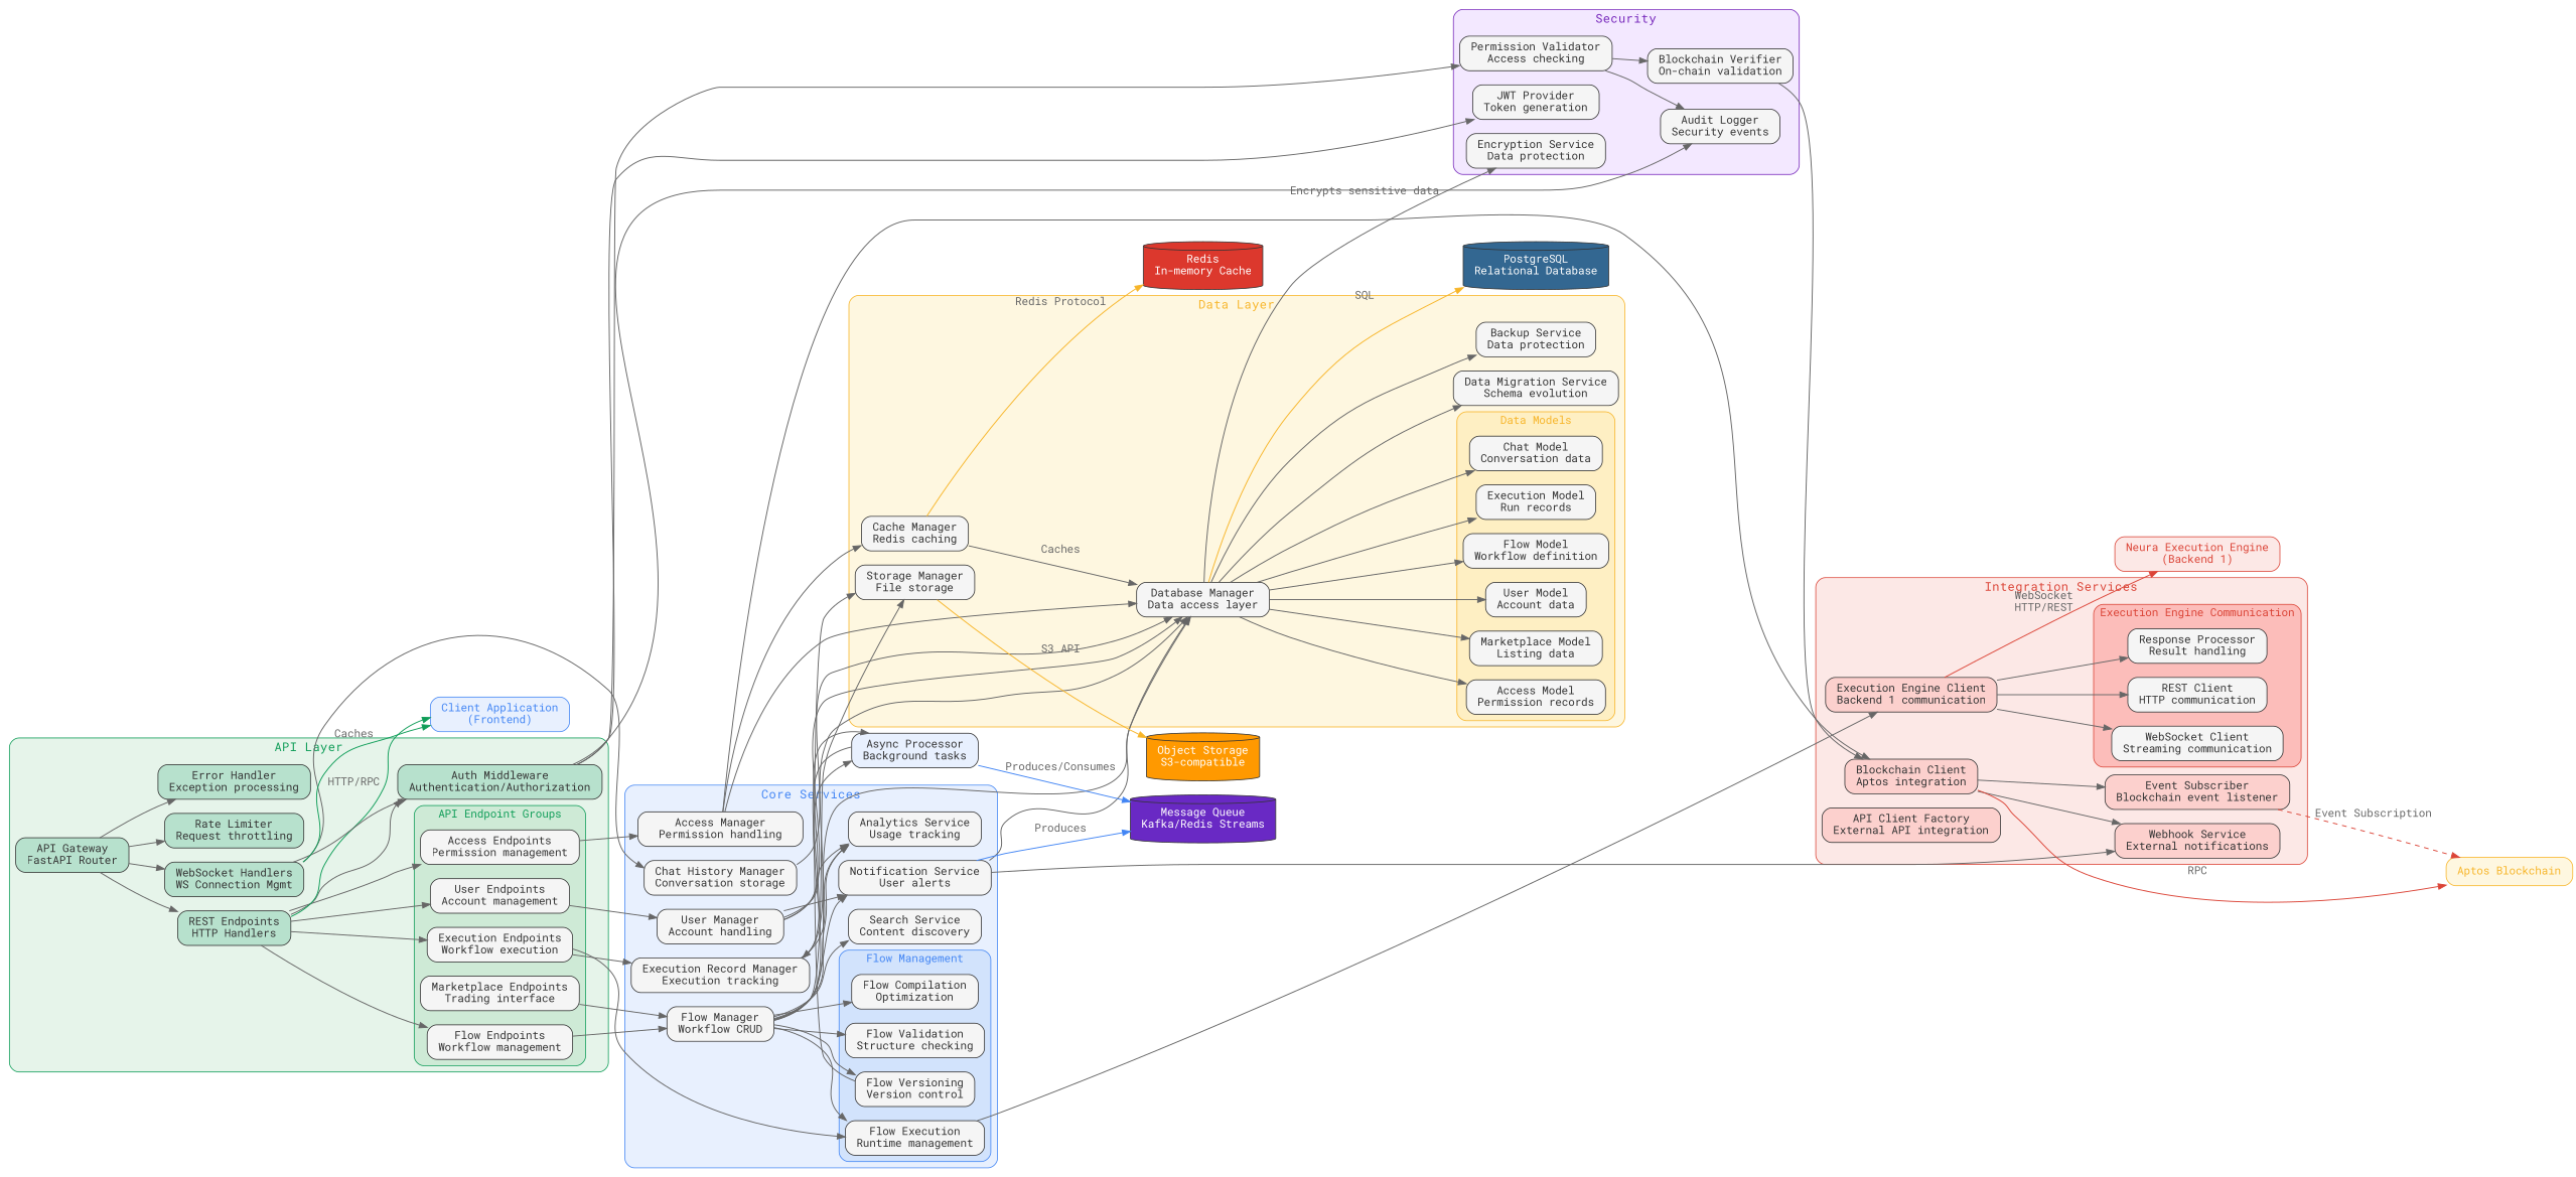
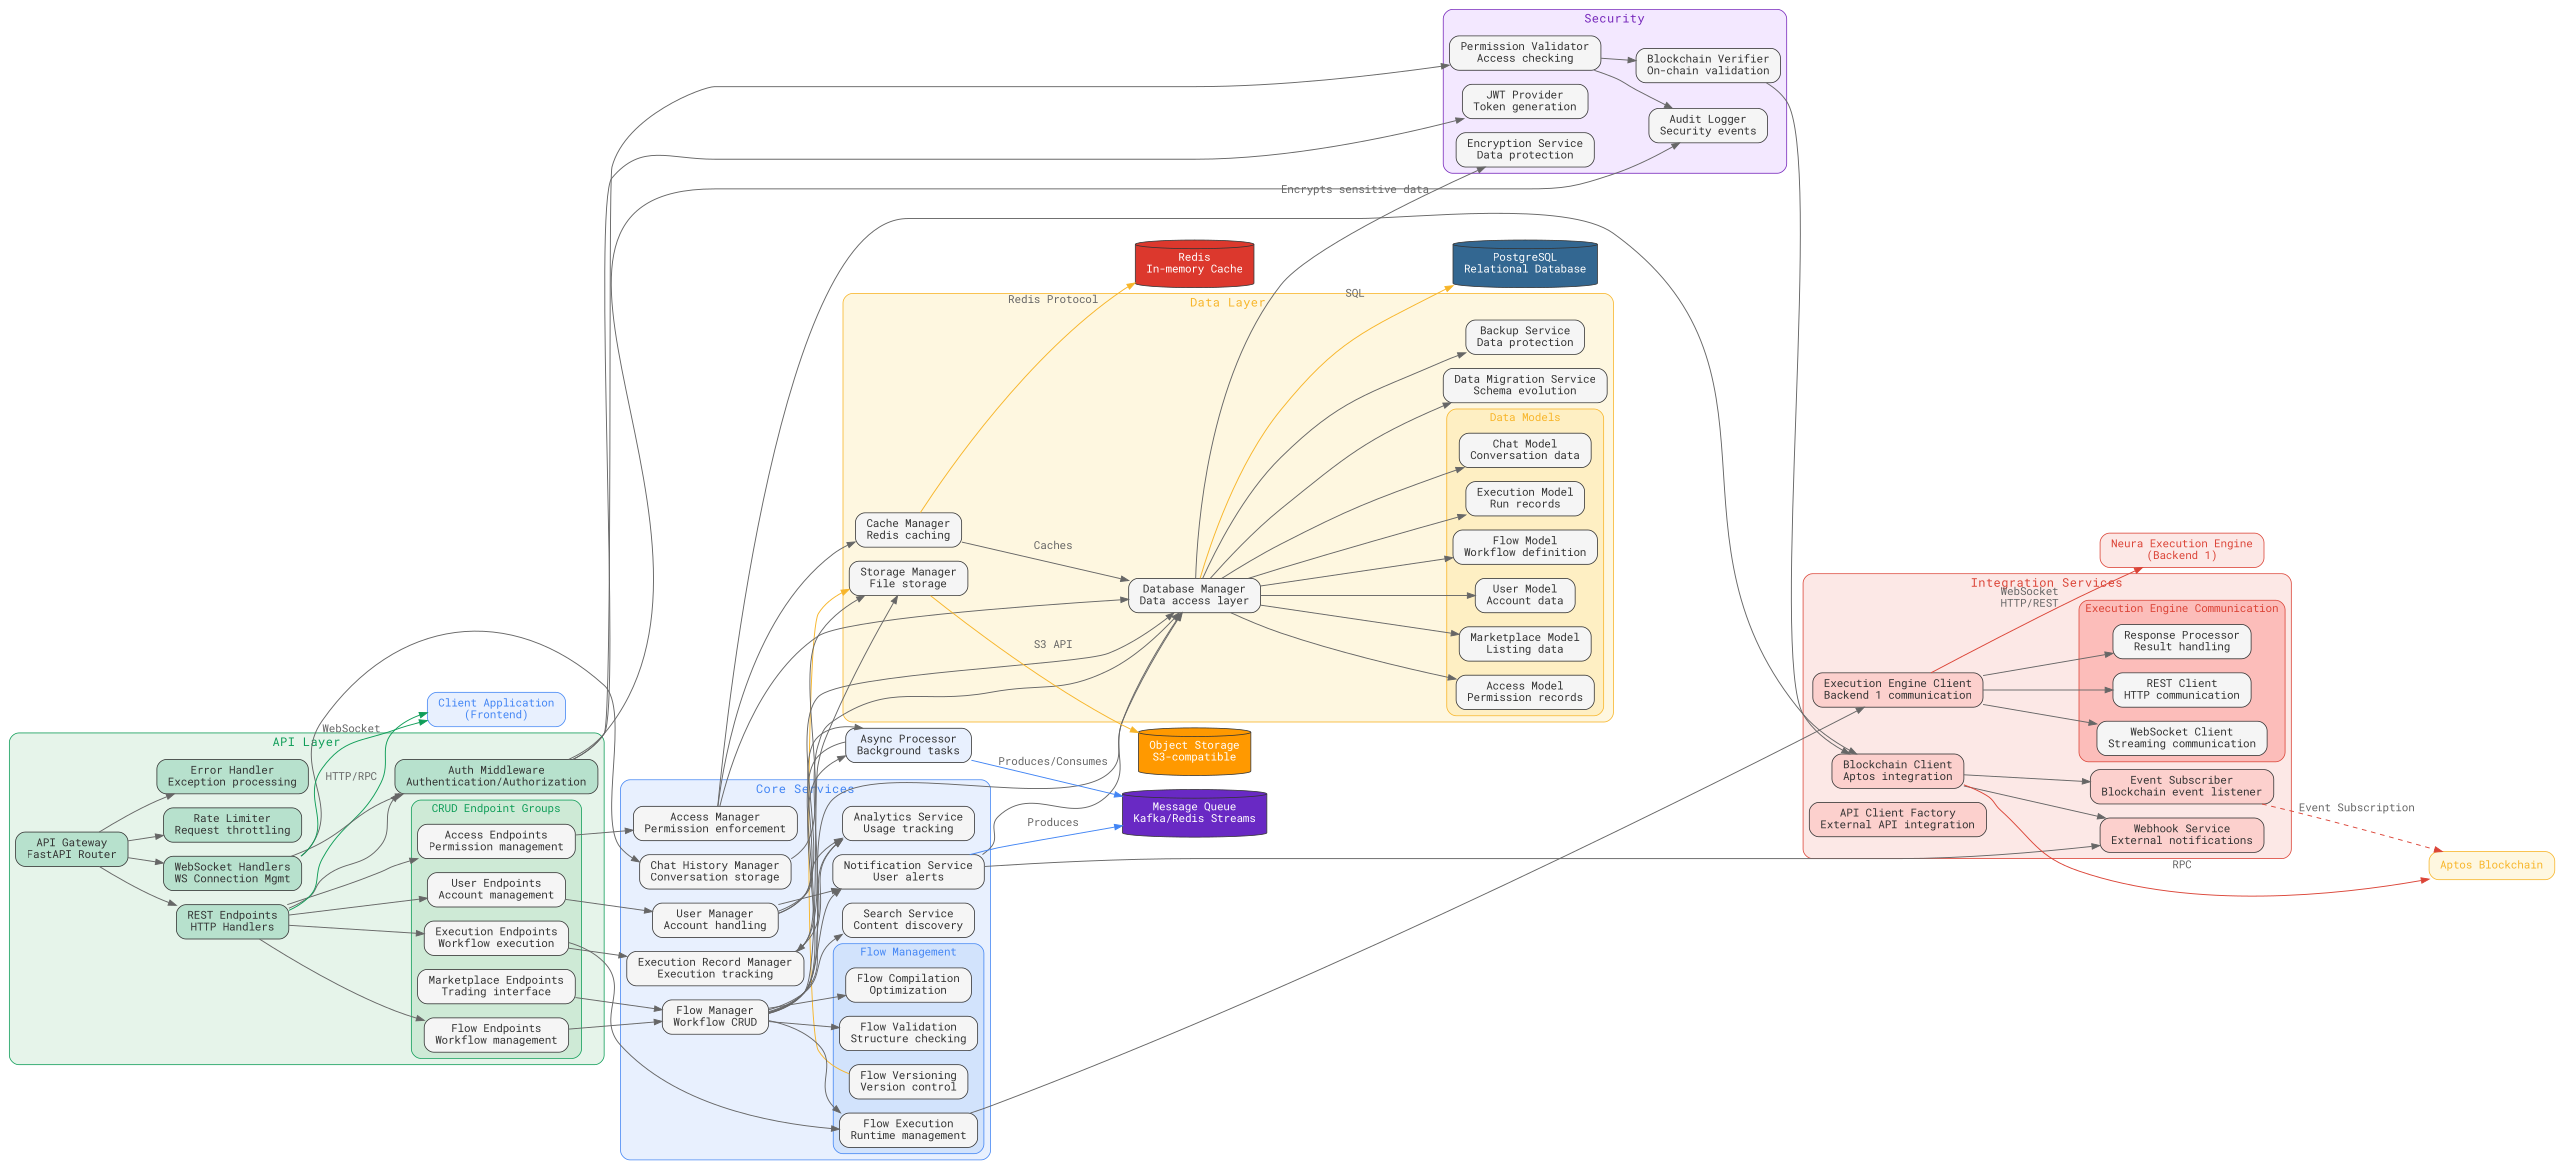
  digraph {
    bgcolor=white
    fontname="Roboto Mono"
    rankdir=LR
    node [color="#333333" fillcolor="#f5f5f5" fontcolor="#333333" fontname="Roboto Mono" margin="0.2,0.1" shape=box style="rounded,filled"]
    edge [color="#666666" fontcolor="#666666" fontname="Roboto Mono" penwidth=1.2]
    n1 [label="User Endpoints\nAccount management"]
    n2 [label="Flow Endpoints\nWorkflow management"]
    n3 [label="Execution Endpoints\nWorkflow execution"]
    n4 [label="Marketplace Endpoints\nTrading interface"]
    n5 [label="Access Endpoints\nPermission management"]
    n6 [fillcolor="#B7E1CD" label="API Gateway\nFastAPI Router"]
    n7 [fillcolor="#B7E1CD" label="REST Endpoints\nHTTP Handlers"]
    n8 [fillcolor="#B7E1CD" label="WebSocket Handlers\nWS Connection Mgmt"]
    n9 [fillcolor="#B7E1CD" label="Rate Limiter\nRequest throttling"]
    n10 [fillcolor="#B7E1CD" label="Error Handler\nException processing"]
    n11 [fillcolor="#B7E1CD" label="Auth Middleware\nAuthentication/Authorization"]
    n12 [label="Flow Versioning\nVersion control"]
    n13 [label="Flow Validation\nStructure checking"]
    n14 [label="Flow Compilation\nOptimization"]
    n15 [label="Flow Execution\nRuntime management"]
    n16 [label="User Manager\nAccount handling"]
    n17 [label="Notification Service\nUser alerts"]
    n18 [label="Analytics Service\nUsage tracking"]
    n19 [label="Flow Manager\nWorkflow CRUD"]
    n20 [label="Search Service\nContent discovery"]
-   n21 [label="Access Manager\nPermission handling"]
+   n21 [label="Access Manager\nPermission enforcement"]
    n22 [label="Chat History Manager\nConversation storage"]
    n23 [label="Execution Record Manager\nExecution tracking"]
    n24 [label="WebSocket Client\nStreaming communication"]
    n25 [label="REST Client\nHTTP communication"]
    n26 [label="Response Processor\nResult handling"]
    n27 [fillcolor="#FCD0CD" label="Execution Engine Client\nBackend 1 communication"]
    n28 [fillcolor="#FCD0CD" label="Blockchain Client\nAptos integration"]
    n29 [fillcolor="#FCD0CD" label="Event Subscriber\nBlockchain event listener"]
    n30 [fillcolor="#FCD0CD" label="Webhook Service\nExternal notifications"]
    n31 [fillcolor="#FCD0CD" label="API Client Factory\nExternal API integration"]
    n32 [label="User Model\nAccount data"]
    n33 [label="Flow Model\nWorkflow definition"]
    n34 [label="Execution Model\nRun records"]
    n35 [label="Chat Model\nConversation data"]
    n36 [label="Access Model\nPermission records"]
    n37 [label="Marketplace Model\nListing data"]
    n38 [label="Database Manager\nData access layer"]
    n39 [label="Data Migration Service\nSchema evolution"]
    n40 [label="Backup Service\nData protection"]
    n41 [label="Cache Manager\nRedis caching"]
    n42 [label="Storage Manager\nFile storage"]
    n43 [label="JWT Provider\nToken generation"]
    n44 [label="Permission Validator\nAccess checking"]
    n45 [label="Blockchain Verifier\nOn-chain validation"]
    n46 [label="Encryption Service\nData protection"]
    n47 [label="Audit Logger\nSecurity events"]
    n48 [color="#4285F4" fillcolor="#E8F0FE" fontcolor="#4285F4" label="Client Application\n(Frontend)"]
    n49 [fillcolor="#E8F0FE" label="Async Processor\nBackground tasks"]
    n50 [fillcolor="#6929C4" fontcolor=white label="Message Queue\nKafka/Redis Streams" shape=cylinder style=filled]
    n51 [color="#DB4437" fillcolor="#FCE8E6" fontcolor="#DB4437" label="Neura Execution Engine\n(Backend 1)"]
    n52 [color="#F7B529" fillcolor="#FEF7E0" fontcolor="#F7B529" label="Aptos Blockchain"]
    n53 [fillcolor="#336791" fontcolor=white label="PostgreSQL\nRelational Database" shape=cylinder style=filled]
    n54 [fillcolor="#DC382D" fontcolor=white label="Redis\nIn-memory Cache" shape=cylinder style=filled]
    n55 [fillcolor="#FF9900" fontcolor=white label="Object Storage\nS3-compatible" shape=cylinder style=filled]
    subgraph cluster_1 {
      color="#0F9D58"
      fillcolor="#E6F4EA"
      fontcolor="#0F9D58"
      fontsize=16
      label="API Layer"
      style="rounded,filled"
      n6
      n7
      n8
      n9
      n10
      n11
      subgraph cluster_2 {
        color="#0F9D58"
        fillcolor="#CEEAD6"
        fontcolor="#0F9D58"
        fontsize=14
-       label="API Endpoint Groups"
+       label="CRUD Endpoint Groups"
        style="rounded,filled"
        n1
        n2
        n3
        n4
        n5
      }
    }
    subgraph cluster_3 {
      color="#4285F4"
      fillcolor="#E8F0FE"
      fontcolor="#4285F4"
      fontsize=16
      label="Core Services"
      style="rounded,filled"
      n16
      n17
      n18
      n19
      n20
      n21
      n22
      n23
      subgraph cluster_4 {
        color="#4285F4"
        fillcolor="#D2E3FC"
        fontcolor="#4285F4"
        fontsize=14
        label="Flow Management"
        style="rounded,filled"
        n12
        n13
        n14
        n15
      }
    }
    subgraph cluster_5 {
      color="#DB4437"
      fillcolor="#FCE8E6"
      fontcolor="#DB4437"
      fontsize=16
      label="Integration Services"
      style="rounded,filled"
      n27
      n28
      n29
      n30
      n31
      subgraph cluster_6 {
        color="#DB4437"
        fillcolor="#FCBDBA"
        fontcolor="#DB4437"
        fontsize=14
        label="Execution Engine Communication"
        style="rounded,filled"
        n24
        n25
        n26
      }
    }
    subgraph cluster_7 {
      color="#F7B529"
      fillcolor="#FEF7E0"
      fontcolor="#F7B529"
      fontsize=16
      label="Data Layer"
      style="rounded,filled"
      n38
      n39
      n40
      n41
      n42
      subgraph cluster_8 {
        color="#F7B529"
        fillcolor="#FEEFC3"
        fontcolor="#F7B529"
        fontsize=14
        label="Data Models"
        style="rounded,filled"
        n32
        n33
        n34
        n35
        n36
        n37
      }
    }
    subgraph cluster_9 {
      color="#7627BB"
      fillcolor="#F3E8FF"
      fontcolor="#7627BB"
      fontsize=16
      label=Security
      style="rounded,filled"
      n43
      n44
      n45
      n46
      n47
    }
    n1 -> n16
    n2 -> n19
    n3 -> n15
    n3 -> n23
    n4 -> n19
    n5 -> n21
    n6 -> n7
    n6 -> n8
    n6 -> n9
    n6 -> n10
    n7 -> n1
    n7 -> n2
    n7 -> n3
    n7 -> n5
    n7 -> n11
    n7 -> n48 [color="#0F9D58" label="HTTP/RPC"]
    n8 -> n11
    n8 -> n22
-   n8 -> n48 [color="#0F9D58" label=Caches style=bold]
+   n8 -> n48 [color="#0F9D58" label=WebSocket style=bold]
    n11 -> n43
    n11 -> n44
    n11 -> n47
-   n12 -> n42
+   n12 -> n42 [color="#F7B529"]
    n15 -> n27
    n16 -> n17
    n16 -> n18
    n16 -> n38
    n16 -> n49
    n17 -> n30
    n17 -> n38
    n17 -> n50 [color="#4285F4" label=Produces]
-   n19 -> n12
    n19 -> n13
    n19 -> n14
    n19 -> n15
    n19 -> n17
    n19 -> n18
    n19 -> n20
    n19 -> n38
    n19 -> n42
    n19 -> n49
    n21 -> n28
    n21 -> n38
    n21 -> n41
-   n22 -> n38
+   n22 -> n42
    n23 -> n18
    n23 -> n38
    n27 -> n24
    n27 -> n25
    n27 -> n26
    n27 -> n51 [color="#DB4437" label="WebSocket\nHTTP/REST" style=bold]
    n28 -> n29
    n28 -> n30
    n28 -> n52 [color="#DB4437" label=RPC]
    n29 -> n52 [color="#DB4437" label="Event Subscription" style=dashed]
    n38 -> n32
    n38 -> n33
    n38 -> n34
    n38 -> n35
    n38 -> n36
    n38 -> n37
    n38 -> n39
    n38 -> n40
    n38 -> n46 [label="Encrypts sensitive data"]
    n38 -> n53 [color="#F7B529" label=SQL]
    n41 -> n38 [label=Caches]
    n41 -> n54 [color="#F7B529" label="Redis Protocol"]
    n42 -> n55 [color="#F7B529" label="S3 API"]
    n44 -> n45
    n44 -> n47
    n45 -> n28
    n49 -> n23
    n49 -> n50 [color="#4285F4" label="Produces/Consumes"]
  }
